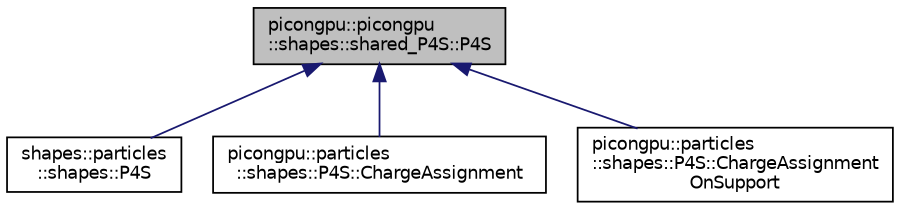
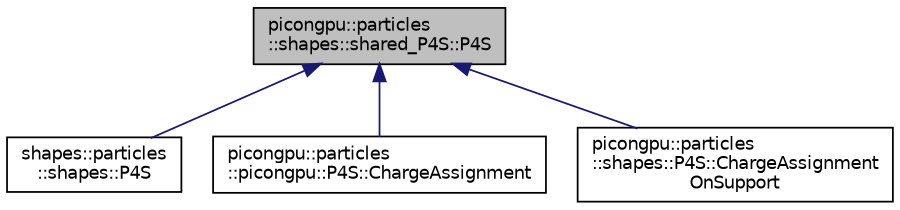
  digraph {
    rankdir=TB
    node [color=black fillcolor=white fontname=Helvetica fontsize=10 shape=record style=filled]
    edge [color=midnightblue dir=back fontname=Helvetica fontsize=10 labelfontname=Helvetica labelfontsize=10 style=solid]
-   n1 [fillcolor=grey75 fontcolor=black height=0.2 label="picongpu::picongpu\l::shapes::shared_P4S::P4S" width=0.4]
+   n1 [fillcolor=grey75 fontcolor=black height=0.2 label="picongpu::particles\l::shapes::shared_P4S::P4S" width=0.4]
    n2 [height=0.2 label="shapes::particles\l::shapes::P4S" width=0.4]
-   n3 [height=0.2 label="picongpu::particles\l::shapes::P4S::ChargeAssignment" width=0.4]
+   n3 [height=0.2 label="picongpu::particles\l::picongpu::P4S::ChargeAssignment" width=0.4]
    n4 [height=0.2 label="picongpu::particles\l::shapes::P4S::ChargeAssignment\lOnSupport" width=0.4]
    n1 -> n2
    n1 -> n3
    n1 -> n4
  }
